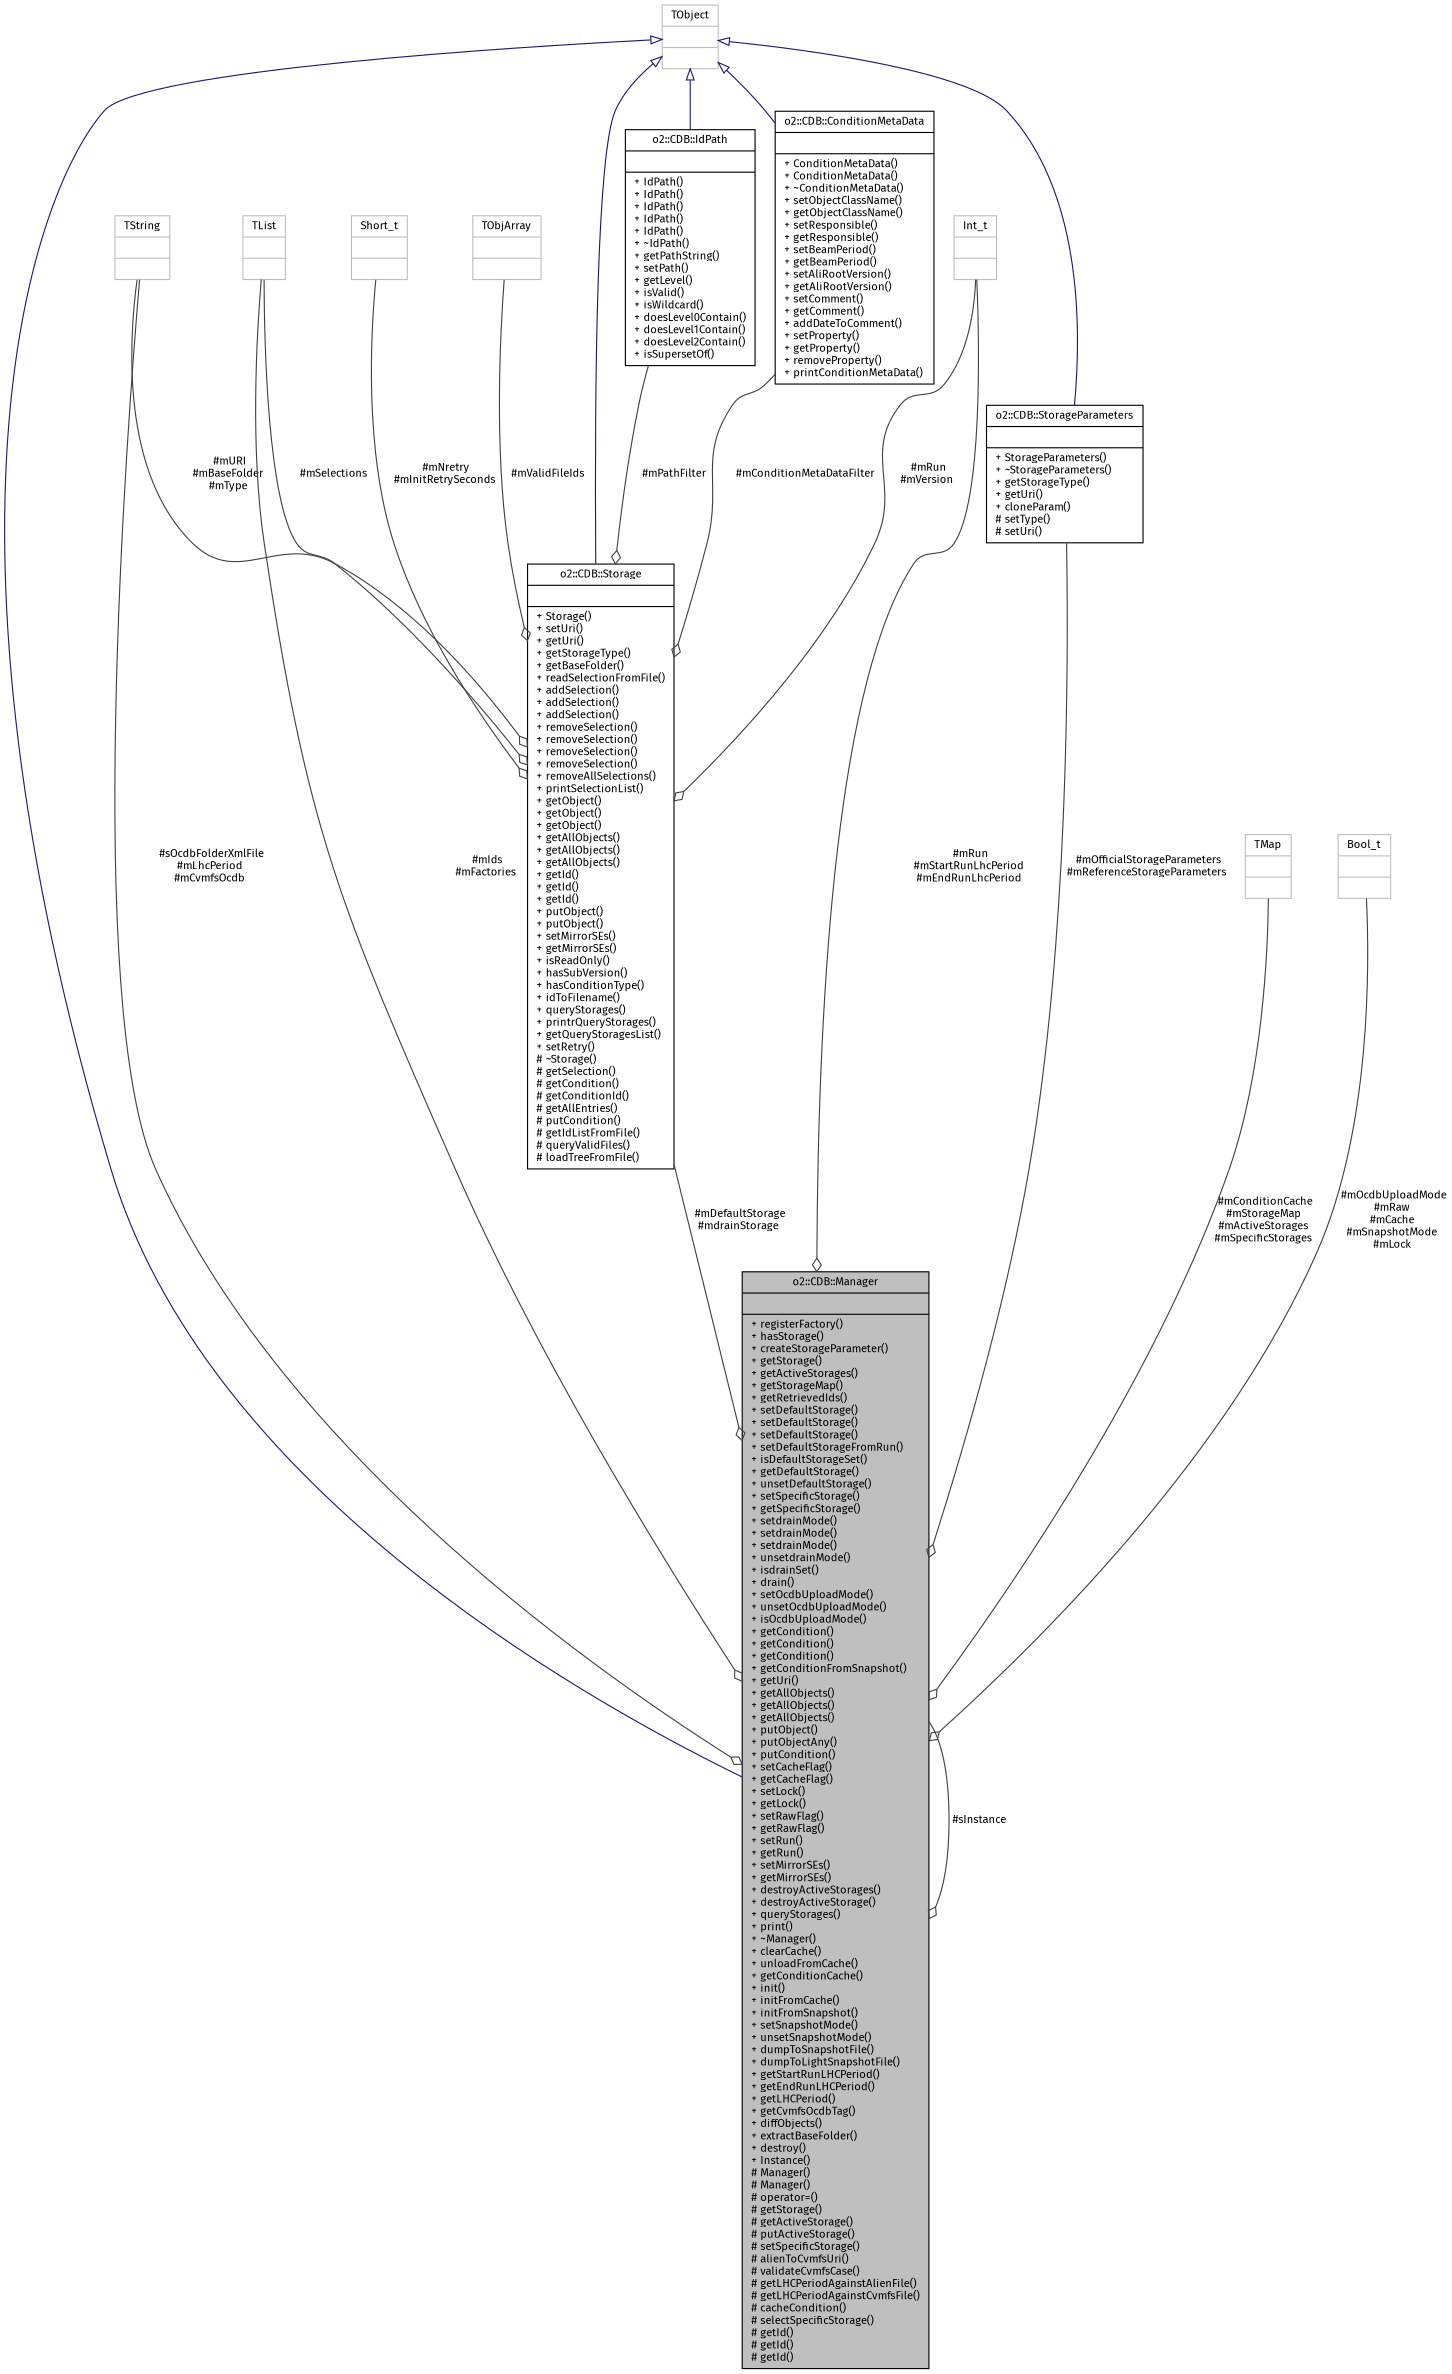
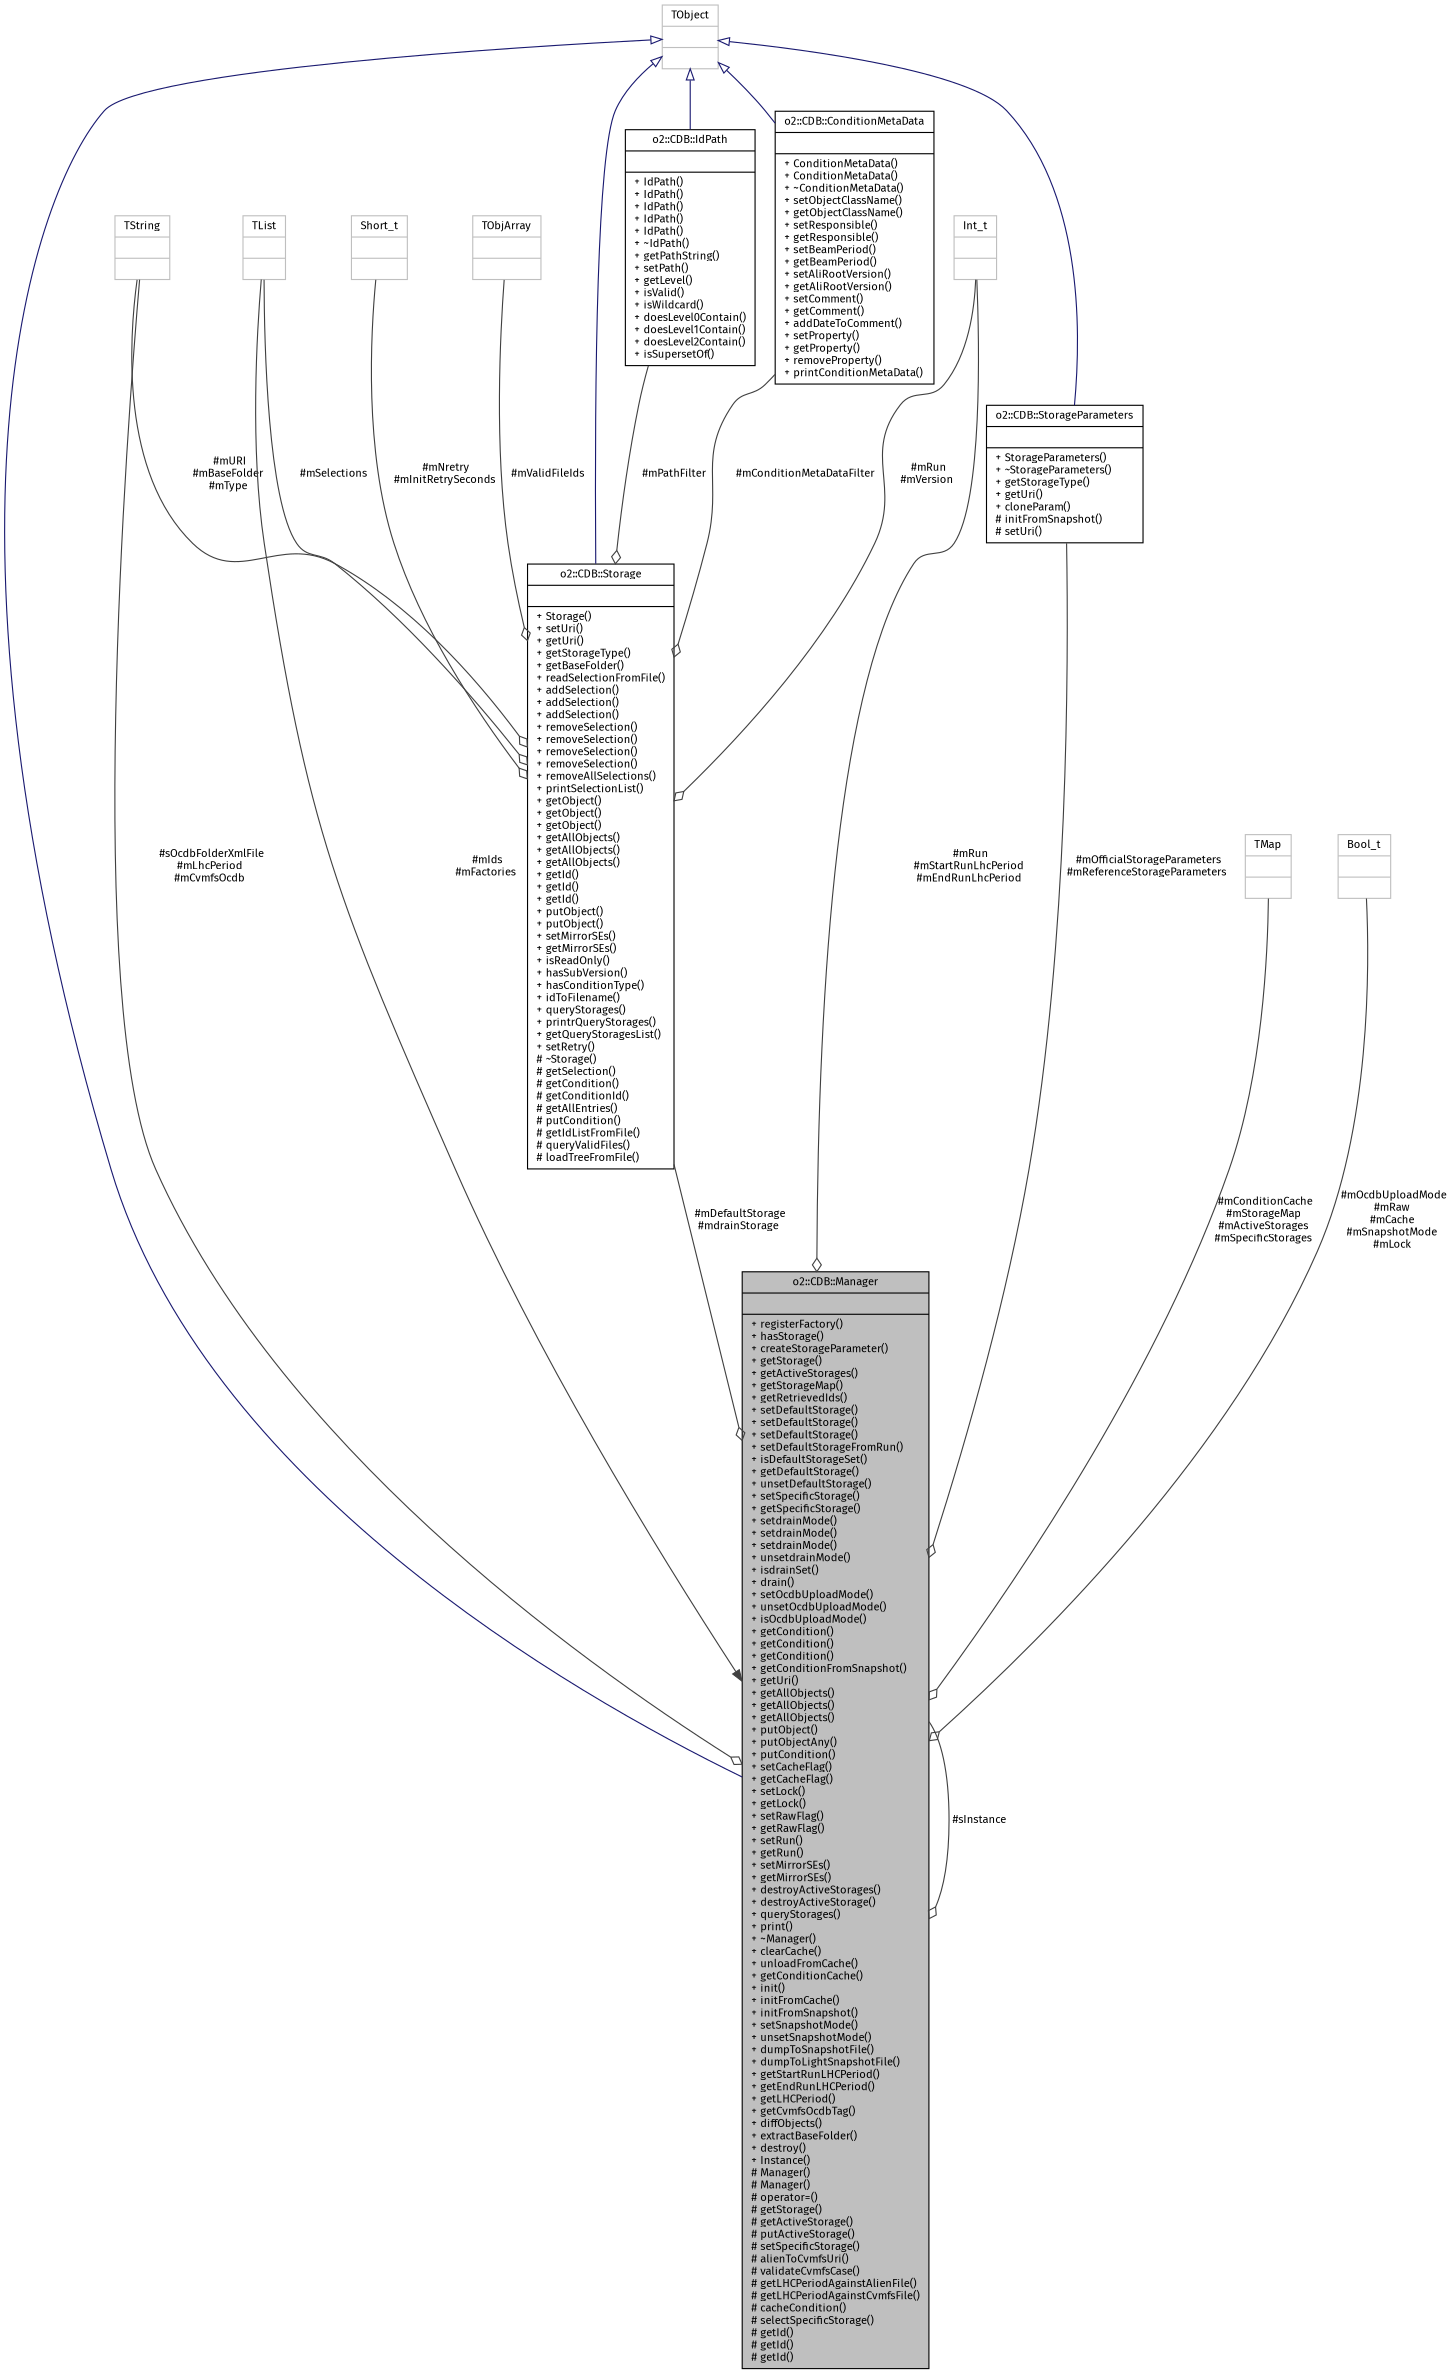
  digraph {
    fontname="Fira Sans"
    node [color=grey75 fontname="Fira Sans" fontsize=10 shape=record]
    edge [arrowhead=odiamond color=grey25 fontname="Fira Sans" fontsize=10 labelfontname=Helvetica labelfontsize=10 style=solid]
    n1 [color=black fillcolor=grey75 fontcolor=black height=0.2 label="{o2::CDB::Manager\n||+ registerFactory()\l+ hasStorage()\l+ createStorageParameter()\l+ getStorage()\l+ getActiveStorages()\l+ getStorageMap()\l+ getRetrievedIds()\l+ setDefaultStorage()\l+ setDefaultStorage()\l+ setDefaultStorage()\l+ setDefaultStorageFromRun()\l+ isDefaultStorageSet()\l+ getDefaultStorage()\l+ unsetDefaultStorage()\l+ setSpecificStorage()\l+ getSpecificStorage()\l+ setdrainMode()\l+ setdrainMode()\l+ setdrainMode()\l+ unsetdrainMode()\l+ isdrainSet()\l+ drain()\l+ setOcdbUploadMode()\l+ unsetOcdbUploadMode()\l+ isOcdbUploadMode()\l+ getCondition()\l+ getCondition()\l+ getCondition()\l+ getConditionFromSnapshot()\l+ getUri()\l+ getAllObjects()\l+ getAllObjects()\l+ getAllObjects()\l+ putObject()\l+ putObjectAny()\l+ putCondition()\l+ setCacheFlag()\l+ getCacheFlag()\l+ setLock()\l+ getLock()\l+ setRawFlag()\l+ getRawFlag()\l+ setRun()\l+ getRun()\l+ setMirrorSEs()\l+ getMirrorSEs()\l+ destroyActiveStorages()\l+ destroyActiveStorage()\l+ queryStorages()\l+ print()\l+ ~Manager()\l+ clearCache()\l+ unloadFromCache()\l+ getConditionCache()\l+ init()\l+ initFromCache()\l+ initFromSnapshot()\l+ setSnapshotMode()\l+ unsetSnapshotMode()\l+ dumpToSnapshotFile()\l+ dumpToLightSnapshotFile()\l+ getStartRunLHCPeriod()\l+ getEndRunLHCPeriod()\l+ getLHCPeriod()\l+ getCvmfsOcdbTag()\l+ diffObjects()\l+ extractBaseFolder()\l+ destroy()\l+ Instance()\l# Manager()\l# Manager()\l# operator=()\l# getStorage()\l# getActiveStorage()\l# putActiveStorage()\l# setSpecificStorage()\l# alienToCvmfsUri()\l# validateCvmfsCase()\l# getLHCPeriodAgainstAlienFile()\l# getLHCPeriodAgainstCvmfsFile()\l# cacheCondition()\l# selectSpecificStorage()\l# getId()\l# getId()\l# getId()\l}" style=filled width=0.4]
    n2 [height=0.2 label="{TObject\n||}" width=0.4]
    n3 [color=black height=0.2 label="{o2::CDB::Storage\n||+ Storage()\l+ setUri()\l+ getUri()\l+ getStorageType()\l+ getBaseFolder()\l+ readSelectionFromFile()\l+ addSelection()\l+ addSelection()\l+ addSelection()\l+ removeSelection()\l+ removeSelection()\l+ removeSelection()\l+ removeSelection()\l+ removeAllSelections()\l+ printSelectionList()\l+ getObject()\l+ getObject()\l+ getObject()\l+ getAllObjects()\l+ getAllObjects()\l+ getAllObjects()\l+ getId()\l+ getId()\l+ getId()\l+ putObject()\l+ putObject()\l+ setMirrorSEs()\l+ getMirrorSEs()\l+ isReadOnly()\l+ hasSubVersion()\l+ hasConditionType()\l+ idToFilename()\l+ queryStorages()\l+ printrQueryStorages()\l+ getQueryStoragesList()\l+ setRetry()\l# ~Storage()\l# getSelection()\l# getCondition()\l# getConditionId()\l# getAllEntries()\l# putCondition()\l# getIdListFromFile()\l# queryValidFiles()\l# loadTreeFromFile()\l}" width=0.4]
    n4 [color=black height=0.2 label="{o2::CDB::IdPath\n||+ IdPath()\l+ IdPath()\l+ IdPath()\l+ IdPath()\l+ IdPath()\l+ ~IdPath()\l+ getPathString()\l+ setPath()\l+ getLevel()\l+ isValid()\l+ isWildcard()\l+ doesLevel0Contain()\l+ doesLevel1Contain()\l+ doesLevel2Contain()\l+ isSupersetOf()\l}" width=0.4]
    n5 [color=black height=0.2 label="{o2::CDB::ConditionMetaData\n||+ ConditionMetaData()\l+ ConditionMetaData()\l+ ~ConditionMetaData()\l+ setObjectClassName()\l+ getObjectClassName()\l+ setResponsible()\l+ getResponsible()\l+ setBeamPeriod()\l+ getBeamPeriod()\l+ setAliRootVersion()\l+ getAliRootVersion()\l+ setComment()\l+ getComment()\l+ addDateToComment()\l+ setProperty()\l+ getProperty()\l+ removeProperty()\l+ printConditionMetaData()\l}" width=0.4]
-   n6 [color=black height=0.2 label="{o2::CDB::StorageParameters\n||+ StorageParameters()\l+ ~StorageParameters()\l+ getStorageType()\l+ getUri()\l+ cloneParam()\l# setType()\l# setUri()\l}" width=0.4]
+   n6 [color=black height=0.2 label="{o2::CDB::StorageParameters\n||+ StorageParameters()\l+ ~StorageParameters()\l+ getStorageType()\l+ getUri()\l+ cloneParam()\l# initFromSnapshot()\l# setUri()\l}" width=0.4]
    n7 [height=0.2 label="{Short_t\n||}" width=0.4]
    n8 [height=0.2 label="{TObjArray\n||}" width=0.4]
    n9 [height=0.2 label="{TString\n||}" width=0.4]
    n10 [height=0.2 label="{TList\n||}" width=0.4]
    n11 [height=0.2 label="{Int_t\n||}" width=0.4]
    n12 [height=0.2 label="{TMap\n||}" width=0.4]
    n13 [height=0.2 label="{Bool_t\n||}" width=0.4]
    n1 -> n1 [label=" #sInstance"]
    n2 -> n1 [arrowtail=onormal color=midnightblue dir=back arrowhead=""]
    n2 -> n3 [arrowtail=onormal color=midnightblue dir=back arrowhead=""]
    n2 -> n4 [arrowtail=onormal color=midnightblue dir=back arrowhead=""]
    n2 -> n5 [arrowtail=onormal color=midnightblue dir=back arrowhead=""]
    n2 -> n6 [arrowtail=onormal color=midnightblue dir=back arrowhead=""]
    n3 -> n1 [label=" #mDefaultStorage\n#mdrainStorage"]
    n4 -> n3 [label=" #mPathFilter"]
    n5 -> n3 [label=" #mConditionMetaDataFilter"]
    n6 -> n1 [label=" #mOfficialStorageParameters\n#mReferenceStorageParameters"]
    n7 -> n3 [label=" #mNretry\n#mInitRetrySeconds"]
    n8 -> n3 [label=" #mValidFileIds"]
    n9 -> n1 [label=" #sOcdbFolderXmlFile\n#mLhcPeriod\n#mCvmfsOcdb"]
    n9 -> n3 [label=" #mURI\n#mBaseFolder\n#mType"]
-   n10 -> n1 [label=" #mIds\n#mFactories"]
+   n10 -> n1 [arrowhead=normal label=" #mIds\n#mFactories"]
    n10 -> n3 [label=" #mSelections"]
    n11 -> n1 [label=" #mRun\n#mStartRunLhcPeriod\n#mEndRunLhcPeriod"]
    n11 -> n3 [label=" #mRun\n#mVersion"]
    n12 -> n1 [label=" #mConditionCache\n#mStorageMap\n#mActiveStorages\n#mSpecificStorages"]
    n13 -> n1 [label=" #mOcdbUploadMode\n#mRaw\n#mCache\n#mSnapshotMode\n#mLock"]
  }
